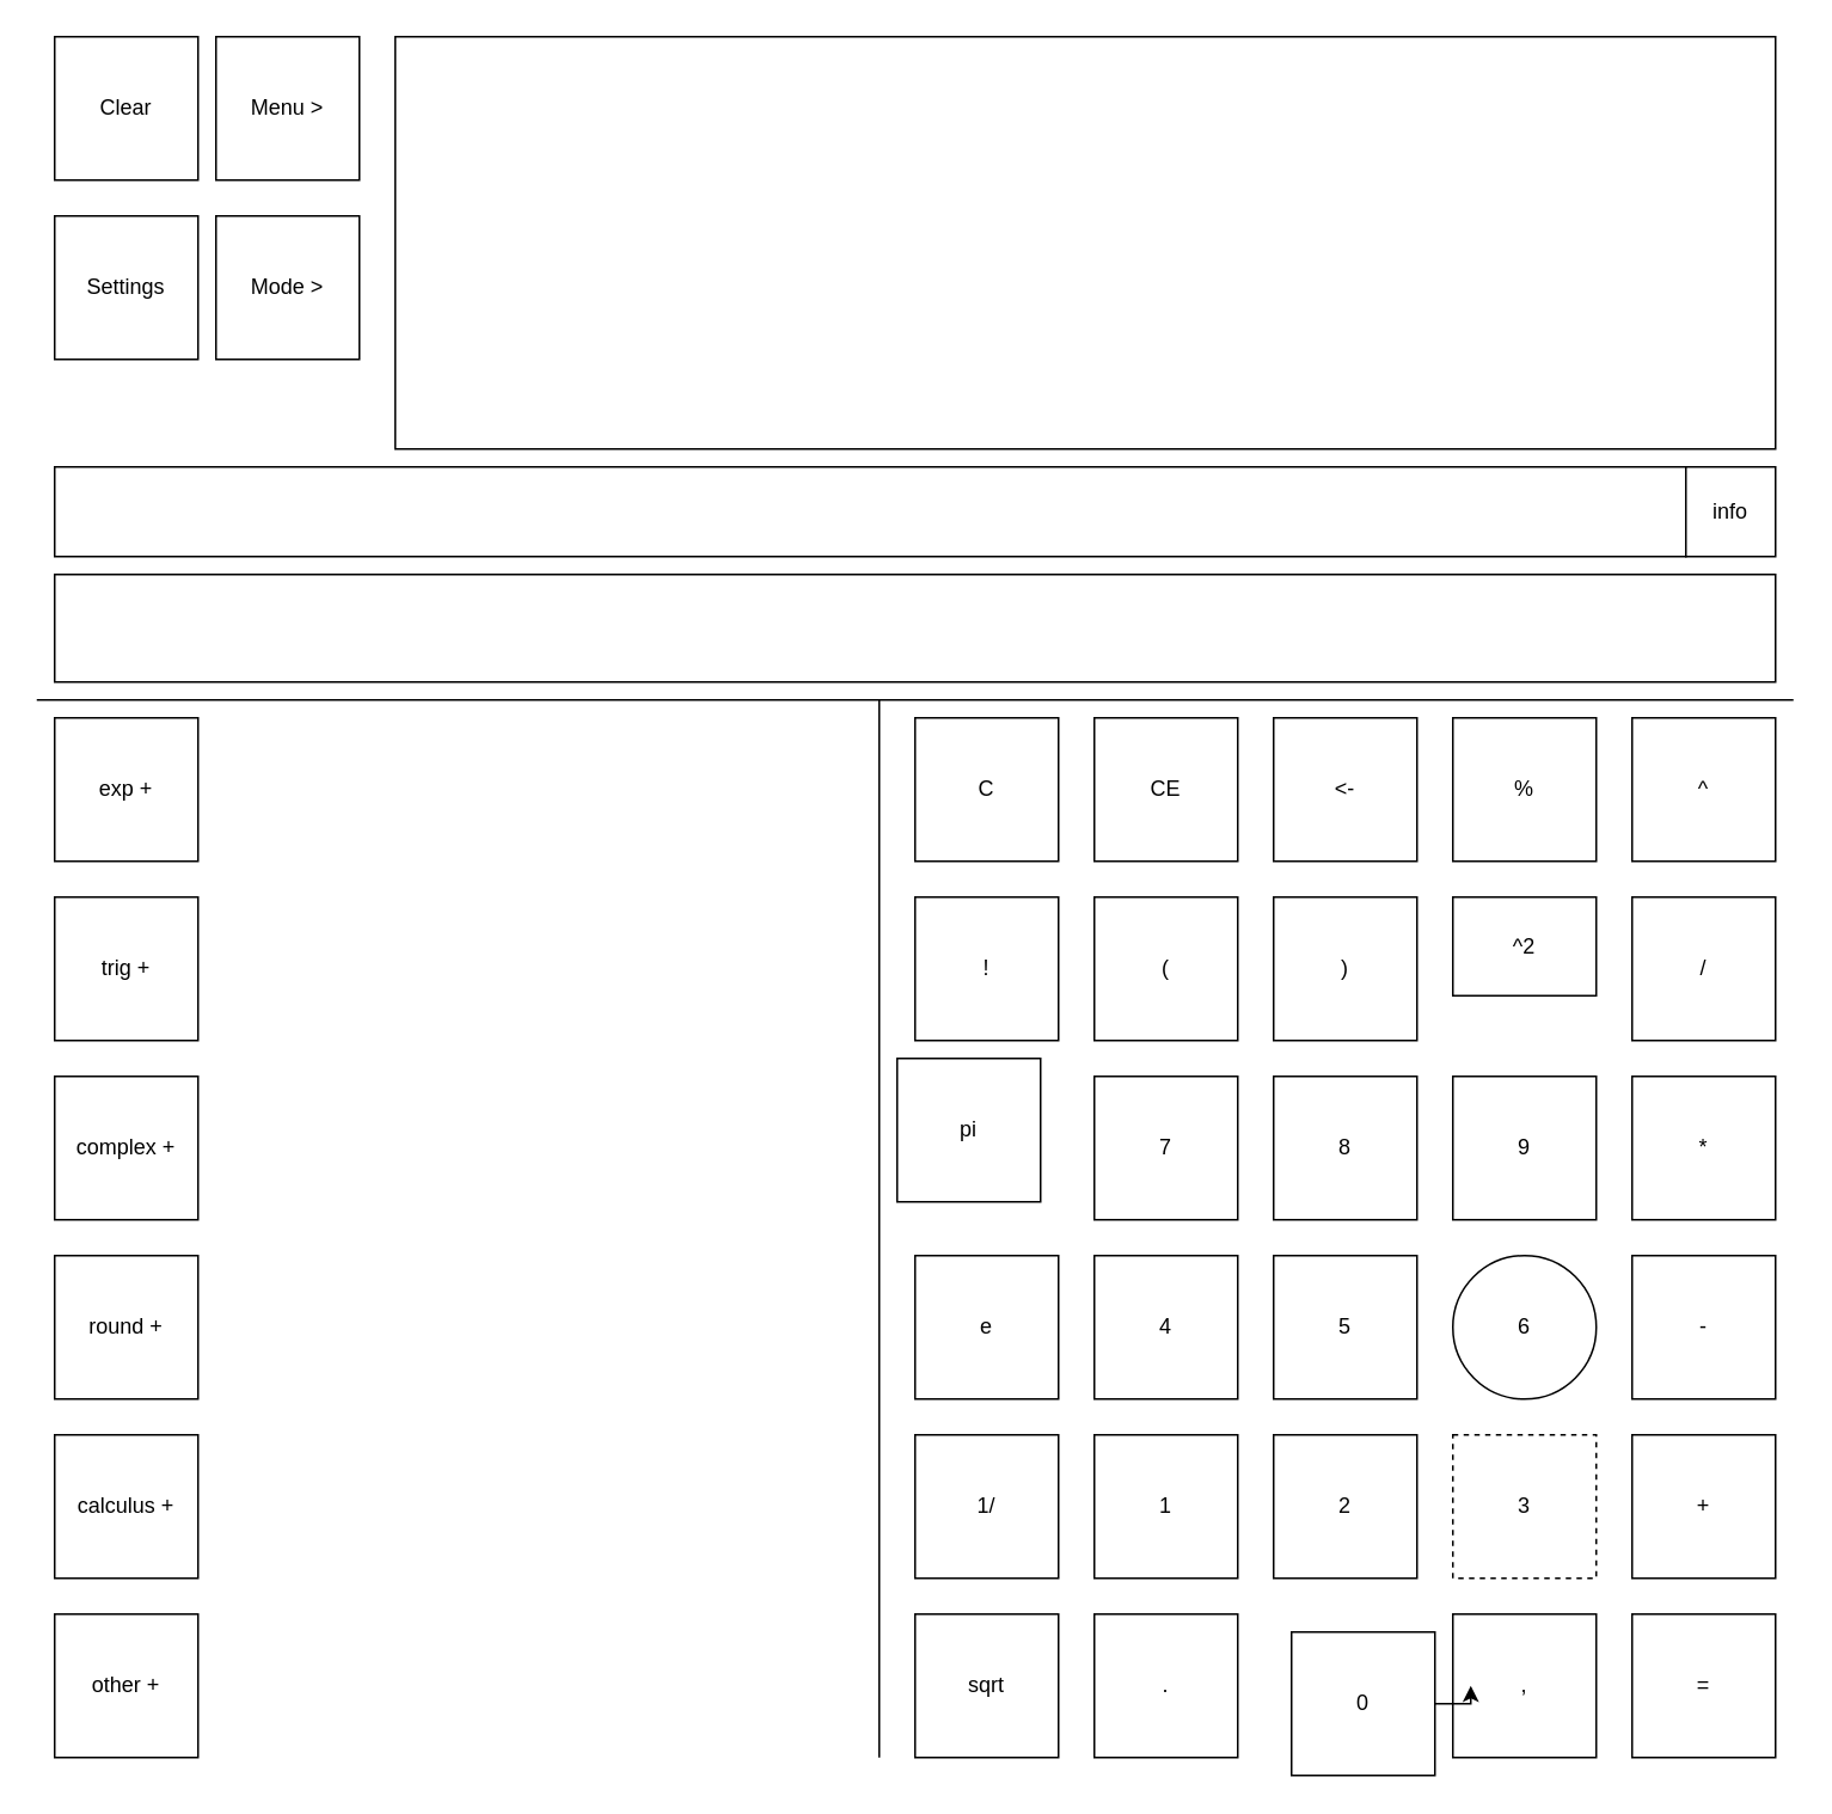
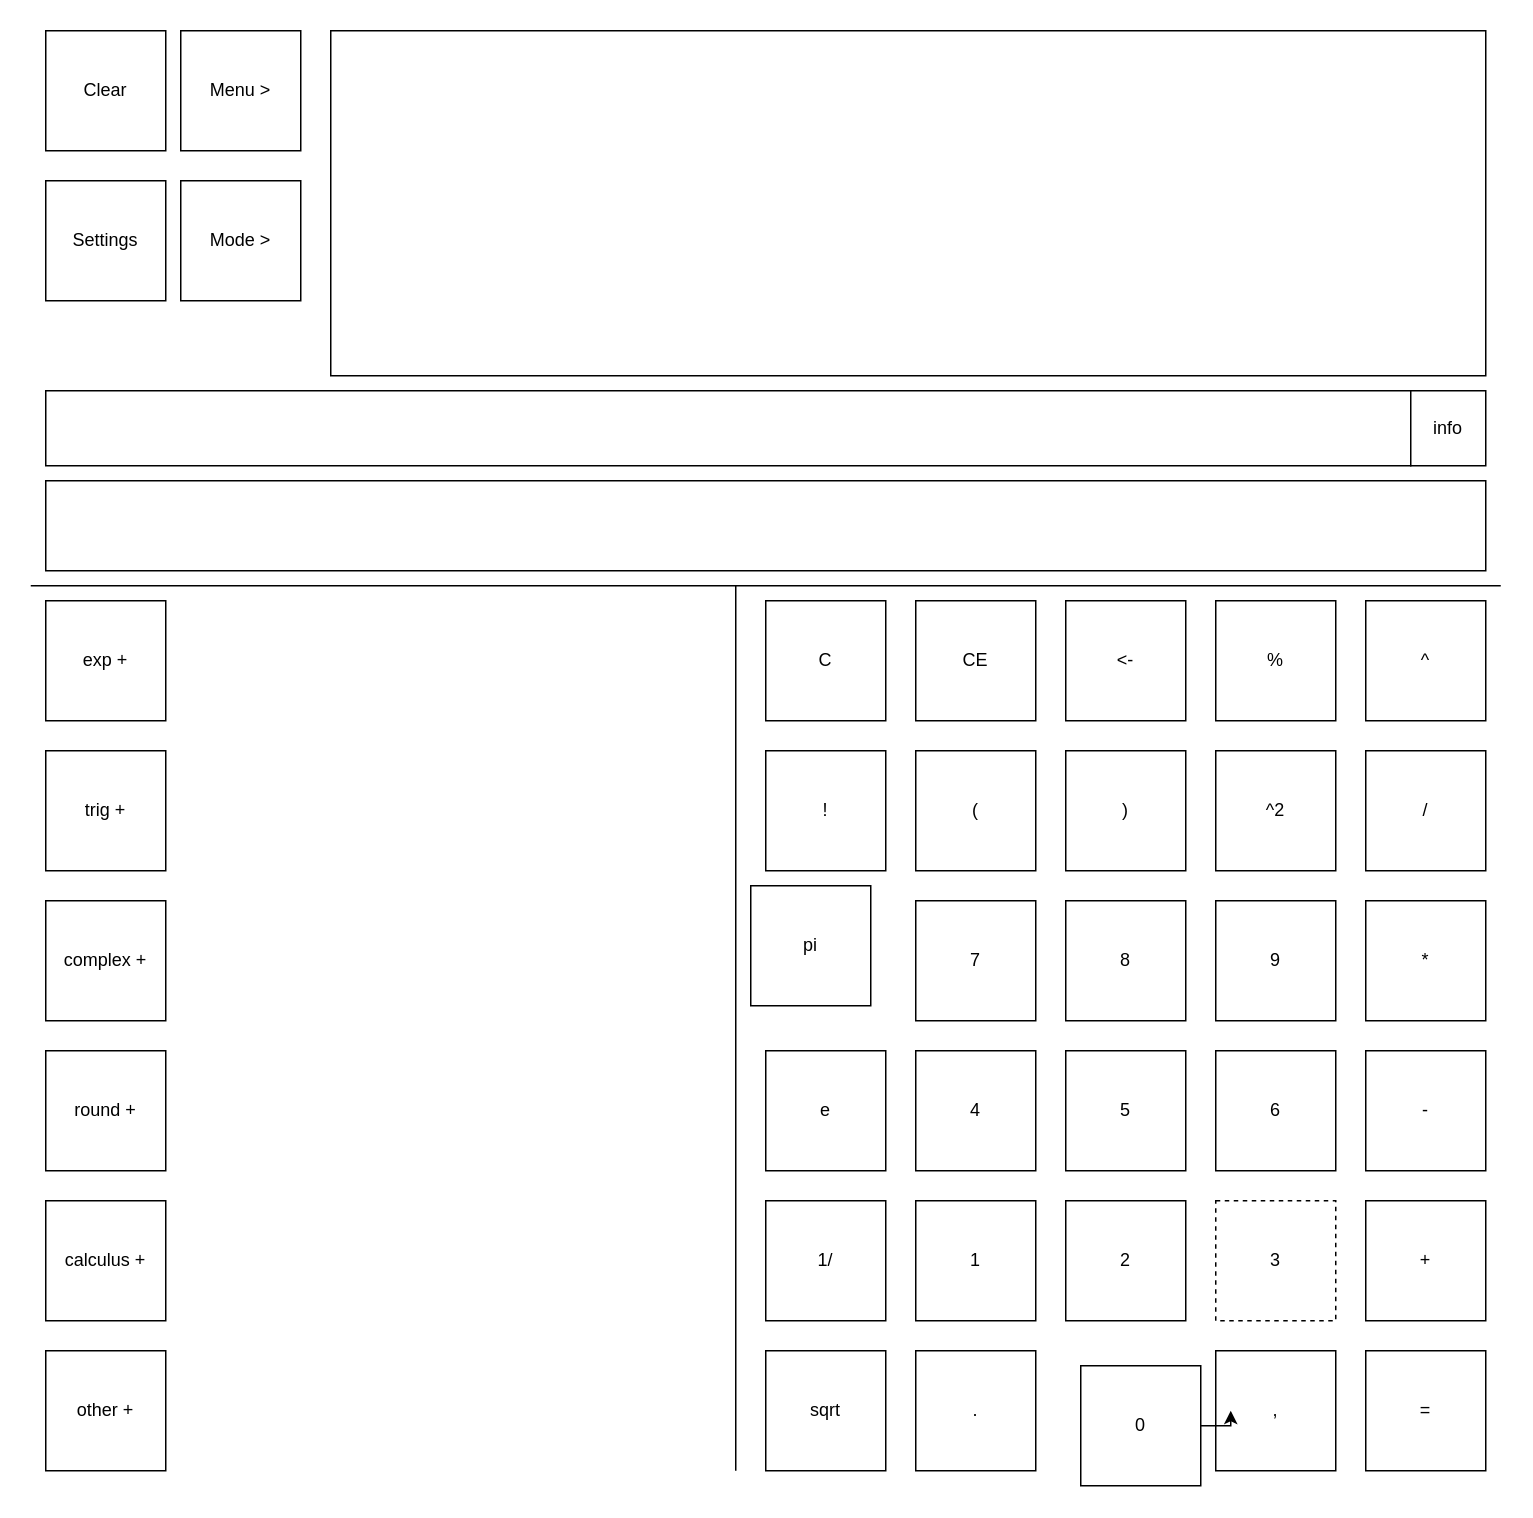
  <mxCell id="0" />
  <mxCell id="1" parent="0" />
  <mxCell id="2" value="=" style="whiteSpace=wrap;html=1;aspect=fixed;" parent="1" vertex="1"><mxGeometry x="910" y="900" width="80" height="80" as="geometry" /></mxCell>
  <mxCell id="3" value="," style="whiteSpace=wrap;html=1;aspect=fixed;" parent="1" vertex="1"><mxGeometry x="810" y="900" width="80" height="80" as="geometry" /></mxCell>
  <mxCell id="4" value="" style="edgeStyle=orthogonalEdgeStyle;rounded=0;orthogonalLoop=1;jettySize=auto;html=1;" parent="1" source="5" target="3" edge="1"><mxGeometry relative="1" as="geometry" /></mxCell>
  <mxCell id="5" value="0" style="whiteSpace=wrap;html=1;aspect=fixed;" parent="1" vertex="1"><mxGeometry x="720" y="910" width="80" height="80" as="geometry" /></mxCell>
  <mxCell id="6" value="." style="whiteSpace=wrap;html=1;aspect=fixed;" parent="1" vertex="1"><mxGeometry x="610" y="900" width="80" height="80" as="geometry" /></mxCell>
  <mxCell id="7" value="sqrt" style="whiteSpace=wrap;html=1;aspect=fixed;" parent="1" vertex="1"><mxGeometry x="510" y="900" width="80" height="80" as="geometry" /></mxCell>
  <mxCell id="8" value="+" style="whiteSpace=wrap;html=1;aspect=fixed;" parent="1" vertex="1"><mxGeometry x="910" y="800" width="80" height="80" as="geometry" /></mxCell>
  <mxCell id="9" value="3" style="whiteSpace=wrap;html=1;aspect=fixed;dashed=1;" parent="1" vertex="1"><mxGeometry x="810" y="800" width="80" height="80" as="geometry" /></mxCell>
  <mxCell id="10" value="2" style="whiteSpace=wrap;html=1;aspect=fixed;" parent="1" vertex="1"><mxGeometry x="710" y="800" width="80" height="80" as="geometry" /></mxCell>
  <mxCell id="11" value="1" style="whiteSpace=wrap;html=1;aspect=fixed;" parent="1" vertex="1"><mxGeometry x="610" y="800" width="80" height="80" as="geometry" /></mxCell>
  <mxCell id="12" value="1/" style="whiteSpace=wrap;html=1;aspect=fixed;" parent="1" vertex="1"><mxGeometry x="510" y="800" width="80" height="80" as="geometry" /></mxCell>
  <mxCell id="13" value="-" style="whiteSpace=wrap;html=1;aspect=fixed;" parent="1" vertex="1"><mxGeometry x="910" y="700" width="80" height="80" as="geometry" /></mxCell>
- <mxCell id="14" value="6" style="ellipse;whiteSpace=wrap;html=1;aspect=fixed;" parent="1" vertex="1"><mxGeometry x="810" y="700" width="80" height="80" as="geometry" /></mxCell>
+ <mxCell id="14" value="6" style="whiteSpace=wrap;html=1;aspect=fixed;" parent="1" vertex="1"><mxGeometry x="810" y="700" width="80" height="80" as="geometry" /></mxCell>
  <mxCell id="15" value="5" style="whiteSpace=wrap;html=1;aspect=fixed;" parent="1" vertex="1"><mxGeometry x="710" y="700" width="80" height="80" as="geometry" /></mxCell>
  <mxCell id="16" value="4" style="whiteSpace=wrap;html=1;aspect=fixed;" parent="1" vertex="1"><mxGeometry x="610" y="700" width="80" height="80" as="geometry" /></mxCell>
  <mxCell id="17" value="e" style="whiteSpace=wrap;html=1;aspect=fixed;" parent="1" vertex="1"><mxGeometry x="510" y="700" width="80" height="80" as="geometry" /></mxCell>
  <mxCell id="18" value="*" style="whiteSpace=wrap;html=1;aspect=fixed;" parent="1" vertex="1"><mxGeometry x="910" y="600" width="80" height="80" as="geometry" /></mxCell>
  <mxCell id="19" value="9" style="whiteSpace=wrap;html=1;aspect=fixed;" parent="1" vertex="1"><mxGeometry x="810" y="600" width="80" height="80" as="geometry" /></mxCell>
  <mxCell id="20" value="8" style="whiteSpace=wrap;html=1;aspect=fixed;" parent="1" vertex="1"><mxGeometry x="710" y="600" width="80" height="80" as="geometry" /></mxCell>
  <mxCell id="21" value="7" style="whiteSpace=wrap;html=1;aspect=fixed;" parent="1" vertex="1"><mxGeometry x="610" y="600" width="80" height="80" as="geometry" /></mxCell>
  <mxCell id="22" value="pi" style="whiteSpace=wrap;html=1;aspect=fixed;" parent="1" vertex="1"><mxGeometry x="500" y="590" width="80" height="80" as="geometry" /></mxCell>
  <mxCell id="23" value="/" style="whiteSpace=wrap;html=1;aspect=fixed;" parent="1" vertex="1"><mxGeometry x="910" y="500" width="80" height="80" as="geometry" /></mxCell>
- <mxCell id="24" value="^2" style="whiteSpace=wrap;html=1;aspect=fixed;" parent="1" vertex="1"><mxGeometry x="810" y="500" width="80" height="55" as="geometry" /></mxCell>
+ <mxCell id="24" value="^2" style="whiteSpace=wrap;html=1;aspect=fixed;" parent="1" vertex="1"><mxGeometry x="810" y="500" width="80" height="80" as="geometry" /></mxCell>
  <mxCell id="25" value=")" style="whiteSpace=wrap;html=1;aspect=fixed;" parent="1" vertex="1"><mxGeometry x="710" y="500" width="80" height="80" as="geometry" /></mxCell>
  <mxCell id="26" value="(" style="whiteSpace=wrap;html=1;aspect=fixed;" parent="1" vertex="1"><mxGeometry x="610" y="500" width="80" height="80" as="geometry" /></mxCell>
  <mxCell id="27" value="!" style="whiteSpace=wrap;html=1;aspect=fixed;" parent="1" vertex="1"><mxGeometry x="510" y="500" width="80" height="80" as="geometry" /></mxCell>
  <mxCell id="28" value="^" style="whiteSpace=wrap;html=1;aspect=fixed;" parent="1" vertex="1"><mxGeometry x="910" y="400" width="80" height="80" as="geometry" /></mxCell>
  <mxCell id="29" value="%" style="whiteSpace=wrap;html=1;aspect=fixed;" parent="1" vertex="1"><mxGeometry x="810" y="400" width="80" height="80" as="geometry" /></mxCell>
  <mxCell id="30" value="&amp;lt;-" style="whiteSpace=wrap;html=1;aspect=fixed;" parent="1" vertex="1"><mxGeometry x="710" y="400" width="80" height="80" as="geometry" /></mxCell>
  <mxCell id="31" value="CE" style="whiteSpace=wrap;html=1;aspect=fixed;" parent="1" vertex="1"><mxGeometry x="610" y="400" width="80" height="80" as="geometry" /></mxCell>
  <mxCell id="32" value="C" style="whiteSpace=wrap;html=1;aspect=fixed;" parent="1" vertex="1"><mxGeometry x="510" y="400" width="80" height="80" as="geometry" /></mxCell>
  <mxCell id="33" value="exp +" style="whiteSpace=wrap;html=1;aspect=fixed;" parent="1" vertex="1"><mxGeometry x="30" y="400" width="80" height="80" as="geometry" /></mxCell>
  <mxCell id="34" value="trig +&lt;span style=&quot;color: rgba(0, 0, 0, 0); font-family: monospace; font-size: 0px; text-align: start; text-wrap-mode: nowrap;&quot;&gt;%3CmxGraphModel%3E%3Croot%3E%3CmxCell%20id%3D%220%22%2F%3E%3CmxCell%20id%3D%221%22%20parent%3D%220%22%2F%3E%3CmxCell%20id%3D%222%22%20value%3D%22exp%20%26amp%3Bgt%3B%22%20style%3D%22whiteSpace%3Dwrap%3Bhtml%3D1%3Baspect%3Dfixed%3B%22%20vertex%3D%221%22%20parent%3D%221%22%3E%3CmxGeometry%20x%3D%2220%22%20y%3D%22400%22%20width%3D%2280%22%20height%3D%2280%22%20as%3D%22geometry%22%2F%3E%3C%2FmxCell%3E%3C%2Froot%3E%3C%2FmxGraphModel%3E&lt;/span&gt;&lt;span style=&quot;color: rgba(0, 0, 0, 0); font-family: monospace; font-size: 0px; text-align: start; text-wrap-mode: nowrap;&quot;&gt;%3CmxGraphModel%3E%3Croot%3E%3CmxCell%20id%3D%220%22%2F%3E%3CmxCell%20id%3D%221%22%20parent%3D%220%22%2F%3E%3CmxCell%20id%3D%222%22%20value%3D%22exp%20%26amp%3Bgt%3B%22%20style%3D%22whiteSpace%3Dwrap%3Bhtml%3D1%3Baspect%3Dfixed%3B%22%20vertex%3D%221%22%20parent%3D%221%22%3E%3CmxGeometry%20x%3D%2220%22%20y%3D%22400%22%20width%3D%2280%22%20height%3D%2280%22%20as%3D%22geometry%22%2F%3E%3C%2FmxCell%3E%3C%2Froot%3E%3C%2FmxGraphModel%3&lt;/span&gt;" style="whiteSpace=wrap;html=1;aspect=fixed;" parent="1" vertex="1"><mxGeometry x="30" y="500" width="80" height="80" as="geometry" /></mxCell>
  <mxCell id="35" value="complex +" style="whiteSpace=wrap;html=1;aspect=fixed;" parent="1" vertex="1"><mxGeometry x="30" y="600" width="80" height="80" as="geometry" /></mxCell>
  <mxCell id="36" value="round +" style="whiteSpace=wrap;html=1;aspect=fixed;" parent="1" vertex="1"><mxGeometry x="30" y="700" width="80" height="80" as="geometry" /></mxCell>
  <mxCell id="37" value="calculus +" style="whiteSpace=wrap;html=1;aspect=fixed;" parent="1" vertex="1"><mxGeometry x="30" y="800" width="80" height="80" as="geometry" /></mxCell>
  <mxCell id="38" value="other +" style="whiteSpace=wrap;html=1;aspect=fixed;" parent="1" vertex="1"><mxGeometry x="30" y="900" width="80" height="80" as="geometry" /></mxCell>
  <mxCell id="39" value="" style="endArrow=none;html=1;rounded=0;" parent="1" edge="1"><mxGeometry width="50" height="50" relative="1" as="geometry"><mxPoint x="490" y="980" as="sourcePoint" /><mxPoint x="490" y="390" as="targetPoint" /></mxGeometry></mxCell>
  <mxCell id="40" value="" style="endArrow=none;html=1;rounded=0;" parent="1" edge="1"><mxGeometry width="50" height="50" relative="1" as="geometry"><mxPoint x="20" y="390" as="sourcePoint" /><mxPoint x="1000" y="390" as="targetPoint" /></mxGeometry></mxCell>
  <mxCell id="41" value="Clear" style="whiteSpace=wrap;html=1;aspect=fixed;" parent="1" vertex="1"><mxGeometry x="30" y="20" width="80" height="80" as="geometry" /></mxCell>
  <mxCell id="42" value="Settings" style="whiteSpace=wrap;html=1;aspect=fixed;" parent="1" vertex="1"><mxGeometry x="30" y="120" width="80" height="80" as="geometry" /></mxCell>
  <mxCell id="43" value="Menu &amp;gt;" style="whiteSpace=wrap;html=1;aspect=fixed;" parent="1" vertex="1"><mxGeometry x="120" y="20" width="80" height="80" as="geometry" /></mxCell>
  <mxCell id="44" value="" style="rounded=0;whiteSpace=wrap;html=1;" parent="1" vertex="1"><mxGeometry x="30" y="320" width="960" height="60" as="geometry" /></mxCell>
  <mxCell id="45" value="" style="rounded=0;whiteSpace=wrap;html=1;" parent="1" vertex="1"><mxGeometry x="220" y="20" width="770" height="230" as="geometry" /></mxCell>
  <mxCell id="46" value="Mode &amp;gt;" style="whiteSpace=wrap;html=1;aspect=fixed;" vertex="1" parent="1"><mxGeometry x="120" y="120" width="80" height="80" as="geometry" /></mxCell>
  <mxCell id="47" value="" style="rounded=0;whiteSpace=wrap;html=1;" vertex="1" parent="1"><mxGeometry x="30" y="260" width="910" height="50" as="geometry" /></mxCell>
  <mxCell id="48" value="info" style="whiteSpace=wrap;html=1;aspect=fixed;" vertex="1" parent="1"><mxGeometry x="940" y="260" width="50" height="50" as="geometry" /></mxCell>
